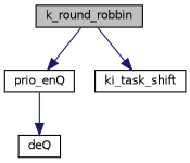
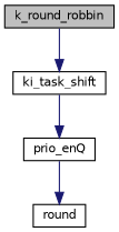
  digraph {
    rankdir=TB
    node [color=black fillcolor=white fontname=Helvetica fontsize=10 shape=record style=filled]
    edge [color=midnightblue fontname=Helvetica fontsize=10 labelfontname=Helvetica labelfontsize=10 style=solid]
    n1 [fillcolor=grey75 fontcolor=black height=0.2 label=k_round_robbin width=0.4]
    n2 [height=0.2 label=prio_enQ width=0.4]
    n3 [height=0.2 label=ki_task_shift width=0.4]
-   n4 [height=0.2 label=deQ width=0.4]
-   n1 -> n2
+   n4 [height=0.2 label=round width=0.4]
+   n3 -> n2
    n1 -> n3
    n2 -> n4
  }
